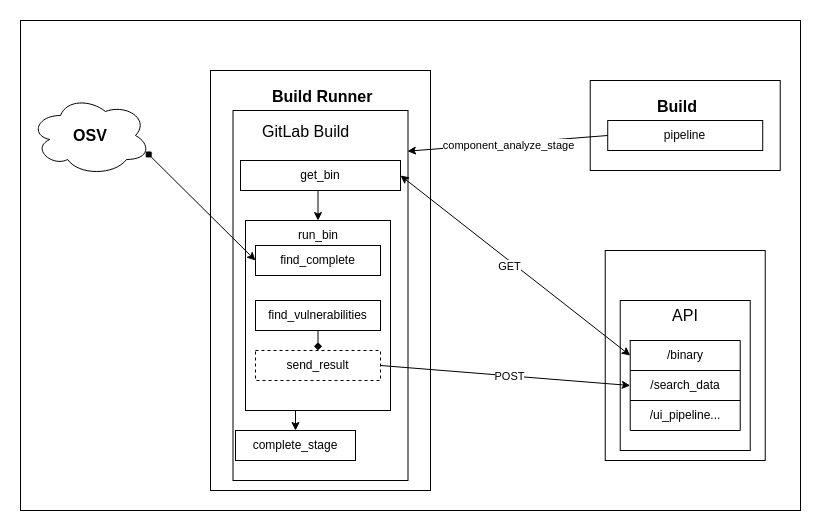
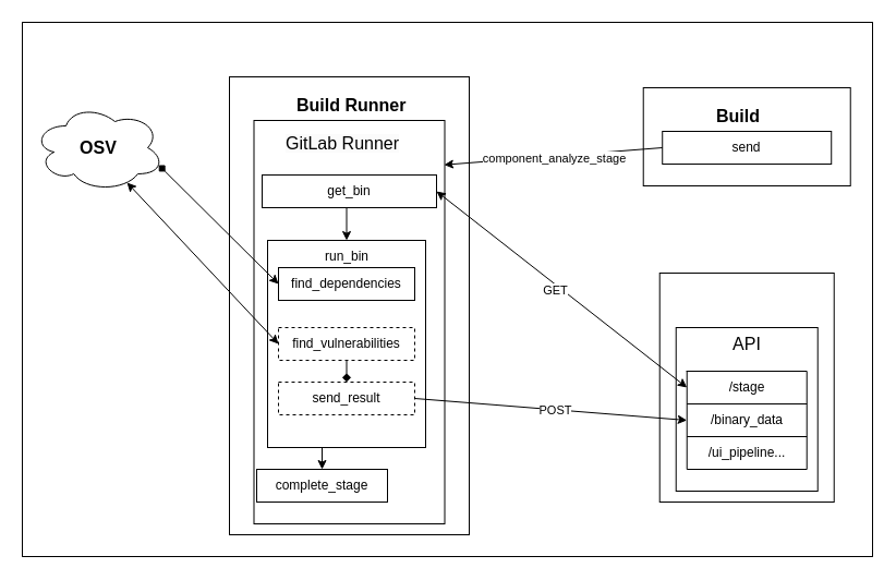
  <mxCell id="0" />
  <mxCell id="1" parent="0" />
  <mxCell id="2" value="" style="rounded=0;whiteSpace=wrap;html=1;" parent="1" vertex="1"><mxGeometry x="20" y="20" width="780" height="490" as="geometry" /></mxCell>
  <mxCell id="3" value="" style="rounded=0;whiteSpace=wrap;html=1;" parent="1" vertex="1"><mxGeometry x="604.73" y="250" width="160" height="210" as="geometry" /></mxCell>
  <mxCell id="4" value="" style="rounded=0;whiteSpace=wrap;html=1;" parent="1" vertex="1"><mxGeometry x="619.73" y="300" width="130" height="150" as="geometry" /></mxCell>
  <mxCell id="5" value="&lt;font style=&quot;font-size: 16px;&quot;&gt;API&lt;/font&gt;" style="text;html=1;align=center;verticalAlign=middle;whiteSpace=wrap;rounded=0;" parent="1" vertex="1"><mxGeometry x="614.73" y="300" width="140" height="30" as="geometry" /></mxCell>
  <mxCell id="6" value="" style="shape=table;startSize=0;container=1;collapsible=0;childLayout=tableLayout;" parent="1" vertex="1"><mxGeometry x="629.73" y="340" width="110" height="90" as="geometry" /></mxCell>
  <mxCell id="7" value="" style="shape=tableRow;horizontal=0;startSize=0;swimlaneHead=0;swimlaneBody=0;strokeColor=inherit;top=0;left=0;bottom=0;right=0;collapsible=0;dropTarget=0;fillColor=none;points=[[0,0.5],[1,0.5]];portConstraint=eastwest;" parent="6" vertex="1"><mxGeometry width="110" height="30" as="geometry" /></mxCell>
- <mxCell id="8" value="/binary" style="shape=partialRectangle;html=1;whiteSpace=wrap;connectable=0;strokeColor=inherit;overflow=hidden;fillColor=none;top=0;left=0;bottom=0;right=0;pointerEvents=1;" parent="7" vertex="1"><mxGeometry width="110" height="30" as="geometry"><mxRectangle width="110" height="30" as="alternateBounds" /></mxGeometry></mxCell>
+ <mxCell id="8" value="/stage" style="shape=partialRectangle;html=1;whiteSpace=wrap;connectable=0;strokeColor=inherit;overflow=hidden;fillColor=none;top=0;left=0;bottom=0;right=0;pointerEvents=1;" parent="7" vertex="1"><mxGeometry width="110" height="30" as="geometry"><mxRectangle width="110" height="30" as="alternateBounds" /></mxGeometry></mxCell>
  <mxCell id="9" value="" style="shape=tableRow;horizontal=0;startSize=0;swimlaneHead=0;swimlaneBody=0;strokeColor=inherit;top=0;left=0;bottom=0;right=0;collapsible=0;dropTarget=0;fillColor=none;points=[[0,0.5],[1,0.5]];portConstraint=eastwest;" parent="6" vertex="1"><mxGeometry y="30" width="110" height="30" as="geometry" /></mxCell>
- <mxCell id="10" value="/search_data" style="shape=partialRectangle;html=1;whiteSpace=wrap;connectable=0;strokeColor=inherit;overflow=hidden;fillColor=none;top=0;left=0;bottom=0;right=0;pointerEvents=1;" parent="9" vertex="1"><mxGeometry width="110" height="30" as="geometry"><mxRectangle width="110" height="30" as="alternateBounds" /></mxGeometry></mxCell>
+ <mxCell id="10" value="/binary_data" style="shape=partialRectangle;html=1;whiteSpace=wrap;connectable=0;strokeColor=inherit;overflow=hidden;fillColor=none;top=0;left=0;bottom=0;right=0;pointerEvents=1;" parent="9" vertex="1"><mxGeometry width="110" height="30" as="geometry"><mxRectangle width="110" height="30" as="alternateBounds" /></mxGeometry></mxCell>
  <mxCell id="11" style="shape=tableRow;horizontal=0;startSize=0;swimlaneHead=0;swimlaneBody=0;strokeColor=inherit;top=0;left=0;bottom=0;right=0;collapsible=0;dropTarget=0;fillColor=none;points=[[0,0.5],[1,0.5]];portConstraint=eastwest;" parent="6" vertex="1"><mxGeometry y="60" width="110" height="30" as="geometry" /></mxCell>
  <mxCell id="12" value="/ui_pipeline..." style="shape=partialRectangle;html=1;whiteSpace=wrap;connectable=0;strokeColor=inherit;overflow=hidden;fillColor=none;top=0;left=0;bottom=0;right=0;pointerEvents=1;" parent="11" vertex="1"><mxGeometry width="110" height="30" as="geometry"><mxRectangle width="110" height="30" as="alternateBounds" /></mxGeometry></mxCell>
  <mxCell id="13" value="" style="rounded=0;whiteSpace=wrap;html=1;" parent="1" vertex="1"><mxGeometry x="589.73" y="80" width="190" height="90" as="geometry" /></mxCell>
  <mxCell id="14" value="&lt;div style=&quot;text-align: center;&quot;&gt;&lt;span style=&quot;background-color: initial; font-size: 16px;&quot;&gt;&lt;b&gt;Build&lt;/b&gt;&lt;/span&gt;&lt;/div&gt;" style="text;whiteSpace=wrap;html=1;" parent="1" vertex="1"><mxGeometry x="654.73" y="90" width="60" height="40" as="geometry" /></mxCell>
  <mxCell id="15" value="" style="rounded=0;whiteSpace=wrap;html=1;" parent="1" vertex="1"><mxGeometry x="210" y="70" width="220" height="420" as="geometry" /></mxCell>
  <mxCell id="16" value="&lt;div style=&quot;text-align: center;&quot;&gt;&lt;span style=&quot;font-size: 16px;&quot;&gt;&lt;b&gt;Build Runner&lt;/b&gt;&lt;/span&gt;&lt;/div&gt;" style="text;whiteSpace=wrap;html=1;" parent="1" vertex="1"><mxGeometry x="270" y="80" width="110" height="40" as="geometry" /></mxCell>
  <mxCell id="17" value="" style="rounded=0;whiteSpace=wrap;html=1;" parent="1" vertex="1"><mxGeometry x="232.5" y="110" width="175" height="370" as="geometry" /></mxCell>
- <mxCell id="18" value="&lt;span style=&quot;color: rgb(0, 0, 0); font-family: Helvetica; font-size: 16px; font-style: normal; font-variant-ligatures: normal; font-variant-caps: normal; font-weight: 400; letter-spacing: normal; orphans: 2; text-align: center; text-indent: 0px; text-transform: none; widows: 2; word-spacing: 0px; -webkit-text-stroke-width: 0px; white-space: normal; background-color: rgb(251, 251, 251); text-decoration-thickness: initial; text-decoration-style: initial; text-decoration-color: initial; display: inline !important; float: none;&quot;&gt;GitLab Build&lt;/span&gt;" style="text;whiteSpace=wrap;html=1;" parent="1" vertex="1"><mxGeometry x="260" y="115" width="130" height="40" as="geometry" /></mxCell>
- <mxCell id="19" value="pipeline" style="rounded=0;whiteSpace=wrap;html=1;" parent="1" vertex="1"><mxGeometry x="607.23" y="120" width="155" height="30" as="geometry" /></mxCell>
+ <mxCell id="18" value="&lt;span style=&quot;color: rgb(0, 0, 0); font-family: Helvetica; font-size: 16px; font-style: normal; font-variant-ligatures: normal; font-variant-caps: normal; font-weight: 400; letter-spacing: normal; orphans: 2; text-align: center; text-indent: 0px; text-transform: none; widows: 2; word-spacing: 0px; -webkit-text-stroke-width: 0px; white-space: normal; background-color: rgb(251, 251, 251); text-decoration-thickness: initial; text-decoration-style: initial; text-decoration-color: initial; display: inline !important; float: none;&quot;&gt;GitLab Runner&lt;/span&gt;" style="text;whiteSpace=wrap;html=1;" parent="1" vertex="1"><mxGeometry x="260" y="115" width="130" height="40" as="geometry" /></mxCell>
+ <mxCell id="19" value="send" style="rounded=0;whiteSpace=wrap;html=1;" parent="1" vertex="1"><mxGeometry x="607.23" y="120" width="155" height="30" as="geometry" /></mxCell>
  <mxCell id="20" style="edgeStyle=orthogonalEdgeStyle;rounded=0;orthogonalLoop=1;jettySize=auto;html=1;exitX=0.5;exitY=1;exitDx=0;exitDy=0;" parent="1" source="13" target="13" edge="1"><mxGeometry relative="1" as="geometry" /></mxCell>
  <mxCell id="21" value="" style="endArrow=classic;html=1;rounded=0;exitX=0;exitY=0.5;exitDx=0;exitDy=0;entryX=0.997;entryY=0.11;entryDx=0;entryDy=0;entryPerimeter=0;" parent="1" source="19" target="17" edge="1"><mxGeometry width="50" height="50" relative="1" as="geometry"><mxPoint x="475" y="150" as="sourcePoint" /><mxPoint x="280" y="150" as="targetPoint" /></mxGeometry></mxCell>
  <mxCell id="22" value="component_analyze_stage" style="edgeLabel;html=1;align=center;verticalAlign=middle;resizable=0;points=[];" parent="21" vertex="1" connectable="0"><mxGeometry x="0.205" relative="1" as="geometry"><mxPoint x="21" as="offset" /></mxGeometry></mxCell>
  <mxCell id="23" style="edgeStyle=orthogonalEdgeStyle;rounded=0;orthogonalLoop=1;jettySize=auto;html=1;exitX=0.5;exitY=1;exitDx=0;exitDy=0;entryX=0.5;entryY=0;entryDx=0;entryDy=0;" parent="1" source="24" target="26" edge="1"><mxGeometry relative="1" as="geometry" /></mxCell>
  <mxCell id="24" value="get_bin&lt;span style=&quot;color: rgba(0, 0, 0, 0); font-family: monospace; font-size: 0px; text-align: start; text-wrap: nowrap;&quot;&gt;%3CmxGraphModel%3E%3Croot%3E%3CmxCell%20id%3D%220%22%2F%3E%3CmxCell%20id%3D%221%22%20parent%3D%220%22%2F%3E%3CmxCell%20id%3D%222%22%20value%3D%22%26lt%3Bspan%20style%3D%26quot%3Bcolor%3A%20rgb(0%2C%200%2C%200)%3B%20font-family%3A%20Helvetica%3B%20font-size%3A%2016px%3B%20font-style%3A%20normal%3B%20font-variant-ligatures%3A%20normal%3B%20font-variant-caps%3A%20normal%3B%20font-weight%3A%20400%3B%20letter-spacing%3A%20normal%3B%20orphans%3A%202%3B%20text-align%3A%20center%3B%20text-indent%3A%200px%3B%20text-transform%3A%20none%3B%20widows%3A%202%3B%20word-spacing%3A%200px%3B%20-webkit-text-stroke-width%3A%200px%3B%20white-space%3A%20normal%3B%20background-color%3A%20rgb(251%2C%20251%2C%20251)%3B%20text-decoration-thickness%3A%20initial%3B%20text-decoration-style%3A%20initial%3B%20text-decoration-color%3A%20initial%3B%20display%3A%20inline%20!important%3B%20float%3A%20none%3B%26quot%3B%26gt%3Bproject%26lt%3B%2Fspan%26gt%3B%22%20style%3D%22text%3BwhiteSpace%3Dwrap%3Bhtml%3D1%3B%22%20vertex%3D%221%22%20parent%3D%221%22%3E%3CmxGeometry%20x%3D%22495%22%20y%3D%22120%22%20width%3D%22130%22%20height%3D%2240%22%20as%3D%22geometry%22%2F%3E%3C%2FmxCell%3E%3C%2Froot%3E%3C%2FmxGraphModel%3E&lt;/span&gt;" style="rounded=0;whiteSpace=wrap;html=1;" parent="1" vertex="1"><mxGeometry x="240" y="160" width="160" height="30" as="geometry" /></mxCell>
  <mxCell id="25" style="edgeStyle=orthogonalEdgeStyle;rounded=0;orthogonalLoop=1;jettySize=auto;html=1;exitX=0.5;exitY=1;exitDx=0;exitDy=0;entryX=0.5;entryY=0;entryDx=0;entryDy=0;" parent="1" source="26" target="27" edge="1"><mxGeometry relative="1" as="geometry" /></mxCell>
  <mxCell id="26" value="" style="rounded=0;whiteSpace=wrap;html=1;" parent="1" vertex="1"><mxGeometry x="245" y="220" width="145" height="190" as="geometry" /></mxCell>
  <mxCell id="27" value="complete_stage" style="rounded=0;whiteSpace=wrap;html=1;" parent="1" vertex="1"><mxGeometry x="235" y="430" width="120" height="30" as="geometry" /></mxCell>
  <mxCell id="28" value="run_bin" style="text;html=1;align=center;verticalAlign=middle;whiteSpace=wrap;rounded=0;" parent="1" vertex="1"><mxGeometry x="287.5" y="220" width="60" height="30" as="geometry" /></mxCell>
- <mxCell id="29" value="find_complete" style="rounded=0;whiteSpace=wrap;html=1;" parent="1" vertex="1"><mxGeometry x="255" y="245" width="125" height="30" as="geometry" /></mxCell>
+ <mxCell id="29" value="find_dependencies" style="rounded=0;whiteSpace=wrap;html=1;" parent="1" vertex="1"><mxGeometry x="255" y="245" width="125" height="30" as="geometry" /></mxCell>
  <mxCell id="30" style="edgeStyle=orthogonalEdgeStyle;rounded=0;orthogonalLoop=1;jettySize=auto;html=1;exitX=0.5;exitY=1;exitDx=0;exitDy=0;entryX=0.5;entryY=0;entryDx=0;entryDy=0;endArrow=diamond;" parent="1" source="31" target="32" edge="1"><mxGeometry relative="1" as="geometry" /></mxCell>
- <mxCell id="31" value="find_vulnerabilities" style="rounded=0;whiteSpace=wrap;html=1;" parent="1" vertex="1"><mxGeometry x="255" y="300" width="125" height="30" as="geometry" /></mxCell>
+ <mxCell id="31" value="find_vulnerabilities" style="rounded=0;whiteSpace=wrap;html=1;dashed=1;" parent="1" vertex="1"><mxGeometry x="255" y="300" width="125" height="30" as="geometry" /></mxCell>
  <mxCell id="32" value="send_result" style="rounded=0;whiteSpace=wrap;html=1;dashed=1;" parent="1" vertex="1"><mxGeometry x="255" y="350" width="125" height="30" as="geometry" /></mxCell>
  <mxCell id="33" value="&lt;font style=&quot;font-size: 16px;&quot;&gt;&lt;b&gt;OSV&lt;/b&gt;&lt;/font&gt;" style="ellipse;shape=cloud;whiteSpace=wrap;html=1;" parent="1" vertex="1"><mxGeometry x="30" y="95" width="120" height="80" as="geometry" /></mxCell>
  <mxCell id="34" value="" style="endArrow=classic;html=1;rounded=0;exitX=1;exitY=0.5;exitDx=0;exitDy=0;entryX=0;entryY=0.5;entryDx=0;entryDy=0;" parent="1" source="32" target="9" edge="1"><mxGeometry width="50" height="50" relative="1" as="geometry"><mxPoint x="450" y="185" as="sourcePoint" /><mxPoint x="640" y="365" as="targetPoint" /></mxGeometry></mxCell>
  <mxCell id="35" value="POST" style="edgeLabel;html=1;align=center;verticalAlign=middle;resizable=0;points=[];" parent="34" vertex="1" connectable="0"><mxGeometry x="0.03" relative="1" as="geometry"><mxPoint as="offset" /></mxGeometry></mxCell>
  <mxCell id="36" value="" style="endArrow=classic;startArrow=classic;html=1;rounded=0;entryX=1;entryY=0.5;entryDx=0;entryDy=0;exitX=0;exitY=0.5;exitDx=0;exitDy=0;" parent="1" source="7" target="24" edge="1"><mxGeometry width="50" height="50" relative="1" as="geometry"><mxPoint x="600" y="640" as="sourcePoint" /><mxPoint x="650" y="590" as="targetPoint" /></mxGeometry></mxCell>
  <mxCell id="37" value="GET" style="edgeLabel;html=1;align=center;verticalAlign=middle;resizable=0;points=[];" parent="36" vertex="1" connectable="0"><mxGeometry x="0.033" y="4" relative="1" as="geometry"><mxPoint as="offset" /></mxGeometry></mxCell>
  <mxCell id="38" value="" style="endArrow=diamond;startArrow=classic;html=1;rounded=0;entryX=0.96;entryY=0.7;entryDx=0;entryDy=0;entryPerimeter=0;exitX=0;exitY=0.5;exitDx=0;exitDy=0;" parent="1" source="29" target="33" edge="1"><mxGeometry width="50" height="50" relative="1" as="geometry"><mxPoint x="170" y="560" as="sourcePoint" /><mxPoint x="220" y="510" as="targetPoint" /></mxGeometry></mxCell>
+ <mxCell id="39" value="" style="endArrow=classic;startArrow=classic;html=1;rounded=0;entryX=0.717;entryY=0.9;entryDx=0;entryDy=0;entryPerimeter=0;exitX=0;exitY=0.5;exitDx=0;exitDy=0;" parent="1" source="31" target="33" edge="1"><mxGeometry width="50" height="50" relative="1" as="geometry"><mxPoint x="305" y="270" as="sourcePoint" /><mxPoint x="155" y="161" as="targetPoint" /></mxGeometry></mxCell>
